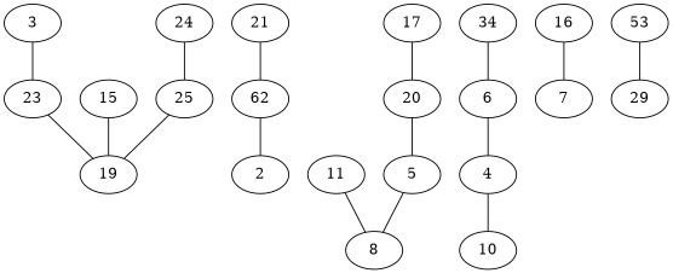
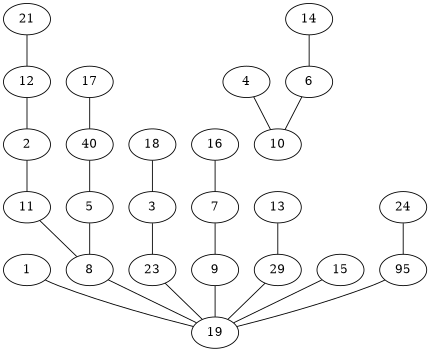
  graph {
+   n1 [label=1]
    n2 [label=19]
    n3 [label=2]
    n4 [label=11]
    n5 [label=8]
    n6 [label=3]
    n7 [label=23]
    n8 [label=4]
    n9 [label=10]
    n10 [label=5]
    n11 [label=6]
    n12 [label=7]
-   n14 [label=62]
-   n15 [label=53]
+   n13 [label=9]
+   n14 [label=12]
+   n15 [label=13]
    n16 [label=29]
-   n17 [label=34]
+   n17 [label=14]
    n18 [label=15]
    n19 [label=16]
    n20 [label=17]
-   n21 [label=20]
+   n21 [label=40]
+   n22 [label=18]
    n23 [label=21]
    n24 [label=24]
-   n25 [label=25]
+   n25 [label=95]
+   n1 -- n2
+   n3 -- n4
    n4 -- n5
+   n5 -- n2
    n6 -- n7
    n7 -- n2
    n8 -- n9
    n10 -- n5
-   n11 -- n8
+   n11 -- n9
+   n12 -- n13
+   n13 -- n2
    n14 -- n3
    n15 -- n16
+   n16 -- n2
    n17 -- n11
    n18 -- n2
    n19 -- n12
    n20 -- n21
    n21 -- n10
+   n22 -- n6
    n23 -- n14
    n24 -- n25
    n25 -- n2
  }
